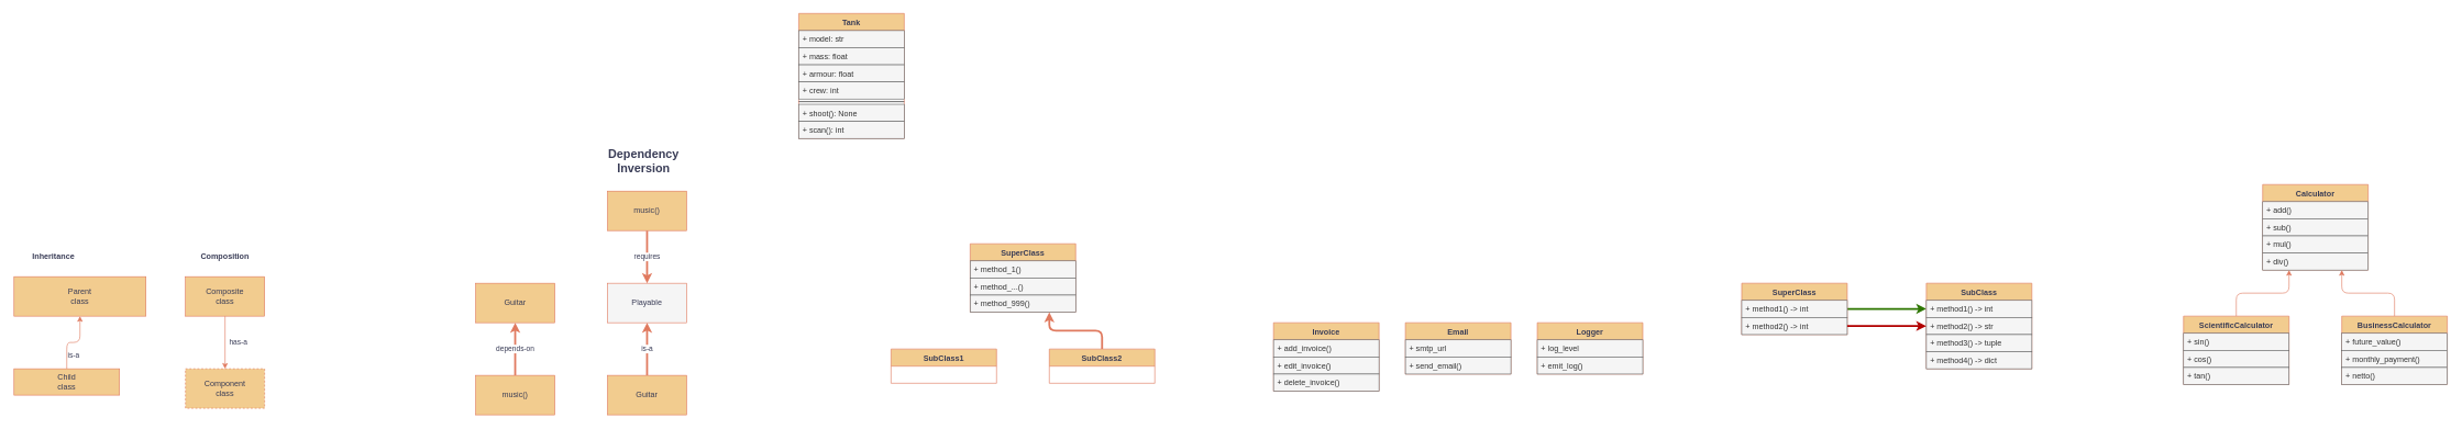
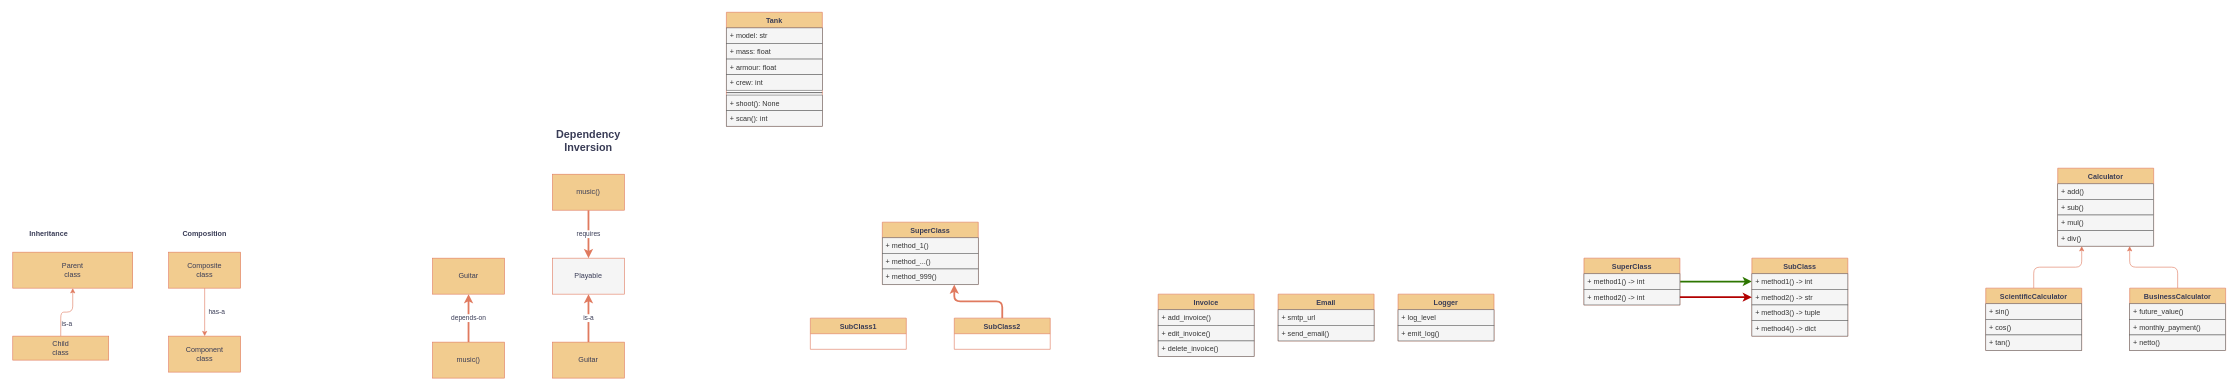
  <mxCell id="0" />
  <mxCell id="1" parent="0" />
  <mxCell id="2" value="has-a" style="edgeStyle=orthogonalEdgeStyle;curved=0;rounded=1;orthogonalLoop=1;jettySize=auto;html=1;strokeColor=#E07A5F;fillColor=#F2CC8F;fontColor=#393C56;labelBackgroundColor=none;" parent="1" source="3" target="4" edge="1"><mxGeometry y="20" relative="1" as="geometry"><mxPoint as="offset" /></mxGeometry></mxCell>
  <mxCell id="3" value="Composite&lt;br&gt;class" style="rounded=0;whiteSpace=wrap;html=1;strokeColor=#E07A5F;fillColor=#F2CC8F;fontColor=#393C56;" parent="1" vertex="1"><mxGeometry x="280" y="420" width="120" height="60" as="geometry" /></mxCell>
- <mxCell id="4" value="Component&lt;br&gt;class" style="rounded=0;whiteSpace=wrap;html=1;strokeColor=#E07A5F;fillColor=#F2CC8F;fontColor=#393C56;dashed=1;" parent="1" vertex="1"><mxGeometry x="280" y="560" width="120" height="60" as="geometry" /></mxCell>
+ <mxCell id="4" value="Component&lt;br&gt;class" style="rounded=0;whiteSpace=wrap;html=1;strokeColor=#E07A5F;fillColor=#F2CC8F;fontColor=#393C56;" parent="1" vertex="1"><mxGeometry x="280" y="560" width="120" height="60" as="geometry" /></mxCell>
  <mxCell id="5" value="is-a" style="edgeStyle=orthogonalEdgeStyle;curved=0;rounded=1;orthogonalLoop=1;jettySize=auto;html=1;strokeColor=#E07A5F;fillColor=#F2CC8F;fontColor=#393C56;labelBackgroundColor=none;startArrow=classic;startFill=1;endArrow=none;endFill=0;" parent="1" source="6" target="7" edge="1"><mxGeometry y="20" relative="1" as="geometry"><mxPoint as="offset" /></mxGeometry></mxCell>
  <mxCell id="6" value="Parent&lt;br&gt;class" style="rounded=0;whiteSpace=wrap;html=1;strokeColor=#E07A5F;fillColor=#F2CC8F;fontColor=#393C56;" parent="1" vertex="1"><mxGeometry x="20" y="420" width="200" height="60" as="geometry" /></mxCell>
  <mxCell id="7" value="Child&lt;br&gt;class" style="rounded=0;whiteSpace=wrap;html=1;strokeColor=#E07A5F;fillColor=#F2CC8F;fontColor=#393C56;" parent="1" vertex="1"><mxGeometry x="20" y="560" width="160" height="40" as="geometry" /></mxCell>
  <mxCell id="8" value="Inheritance" style="text;html=1;strokeColor=none;fillColor=none;align=center;verticalAlign=middle;whiteSpace=wrap;rounded=0;fontColor=#393C56;fontStyle=1" parent="1" vertex="1"><mxGeometry x="35" y="380" width="90" height="20" as="geometry" /></mxCell>
  <mxCell id="9" value="Composition" style="text;html=1;strokeColor=none;fillColor=none;align=center;verticalAlign=middle;whiteSpace=wrap;rounded=0;fontColor=#393C56;fontStyle=1" parent="1" vertex="1"><mxGeometry x="295" y="380" width="90" height="20" as="geometry" /></mxCell>
  <mxCell id="10" value="Invoice" style="swimlane;fontStyle=1;align=center;verticalAlign=top;childLayout=stackLayout;horizontal=1;startSize=26;horizontalStack=0;resizeParent=1;resizeParentMax=0;resizeLast=0;collapsible=1;marginBottom=0;rounded=0;sketch=0;strokeColor=#E07A5F;fillColor=#F2CC8F;fontColor=#393C56;" parent="1" vertex="1"><mxGeometry x="1930" y="490" width="160" height="104" as="geometry" /></mxCell>
  <mxCell id="11" value="+ add_invoice()" style="text;strokeColor=#666666;fillColor=#f5f5f5;align=left;verticalAlign=top;spacingLeft=4;spacingRight=4;overflow=hidden;rotatable=0;points=[[0,0.5],[1,0.5]];portConstraint=eastwest;fontColor=#333333;" parent="10" vertex="1"><mxGeometry y="26" width="160" height="26" as="geometry" /></mxCell>
  <mxCell id="12" value="+ edit_invoice()" style="text;strokeColor=#666666;fillColor=#f5f5f5;align=left;verticalAlign=top;spacingLeft=4;spacingRight=4;overflow=hidden;rotatable=0;points=[[0,0.5],[1,0.5]];portConstraint=eastwest;fontColor=#333333;" parent="10" vertex="1"><mxGeometry y="52" width="160" height="26" as="geometry" /></mxCell>
  <mxCell id="13" value="+ delete_invoice()" style="text;strokeColor=#666666;fillColor=#f5f5f5;align=left;verticalAlign=top;spacingLeft=4;spacingRight=4;overflow=hidden;rotatable=0;points=[[0,0.5],[1,0.5]];portConstraint=eastwest;fontColor=#333333;" parent="10" vertex="1"><mxGeometry y="78" width="160" height="26" as="geometry" /></mxCell>
  <mxCell id="14" value="Logger" style="swimlane;fontStyle=1;align=center;verticalAlign=top;childLayout=stackLayout;horizontal=1;startSize=26;horizontalStack=0;resizeParent=1;resizeParentMax=0;resizeLast=0;collapsible=1;marginBottom=0;rounded=0;sketch=0;strokeColor=#E07A5F;fillColor=#F2CC8F;fontColor=#393C56;" parent="1" vertex="1"><mxGeometry x="2330" y="490" width="160" height="78" as="geometry" /></mxCell>
  <mxCell id="15" value="+ log_level" style="text;strokeColor=#666666;fillColor=#f5f5f5;align=left;verticalAlign=top;spacingLeft=4;spacingRight=4;overflow=hidden;rotatable=0;points=[[0,0.5],[1,0.5]];portConstraint=eastwest;rounded=0;sketch=0;fontColor=#333333;" parent="14" vertex="1"><mxGeometry y="26" width="160" height="26" as="geometry" /></mxCell>
  <mxCell id="16" value="+ emit_log()" style="text;strokeColor=#666666;fillColor=#f5f5f5;align=left;verticalAlign=top;spacingLeft=4;spacingRight=4;overflow=hidden;rotatable=0;points=[[0,0.5],[1,0.5]];portConstraint=eastwest;fontColor=#333333;" parent="14" vertex="1"><mxGeometry y="52" width="160" height="26" as="geometry" /></mxCell>
  <mxCell id="17" value="Email" style="swimlane;fontStyle=1;align=center;verticalAlign=top;childLayout=stackLayout;horizontal=1;startSize=26;horizontalStack=0;resizeParent=1;resizeParentMax=0;resizeLast=0;collapsible=1;marginBottom=0;rounded=0;sketch=0;strokeColor=#E07A5F;fillColor=#F2CC8F;fontColor=#393C56;" parent="1" vertex="1"><mxGeometry x="2130" y="490" width="160" height="78" as="geometry" /></mxCell>
  <mxCell id="18" value="+ smtp_url" style="text;strokeColor=#666666;fillColor=#f5f5f5;align=left;verticalAlign=top;spacingLeft=4;spacingRight=4;overflow=hidden;rotatable=0;points=[[0,0.5],[1,0.5]];portConstraint=eastwest;rounded=0;sketch=0;fontColor=#333333;" parent="17" vertex="1"><mxGeometry y="26" width="160" height="26" as="geometry" /></mxCell>
  <mxCell id="19" value="+ send_email()" style="text;strokeColor=#666666;fillColor=#f5f5f5;align=left;verticalAlign=top;spacingLeft=4;spacingRight=4;overflow=hidden;rotatable=0;points=[[0,0.5],[1,0.5]];portConstraint=eastwest;fontColor=#333333;" parent="17" vertex="1"><mxGeometry y="52" width="160" height="26" as="geometry" /></mxCell>
  <mxCell id="20" style="edgeStyle=orthogonalEdgeStyle;curved=0;rounded=1;sketch=0;orthogonalLoop=1;jettySize=auto;html=1;exitX=0.5;exitY=0;exitDx=0;exitDy=0;entryX=0.25;entryY=1;entryDx=0;entryDy=0;strokeColor=#E07A5F;fillColor=#F2CC8F;fontColor=#393C56;" parent="1" source="21" target="25" edge="1"><mxGeometry relative="1" as="geometry" /></mxCell>
  <mxCell id="21" value="ScientificCalculator" style="swimlane;fontStyle=1;align=center;verticalAlign=top;childLayout=stackLayout;horizontal=1;startSize=26;horizontalStack=0;resizeParent=1;resizeParentMax=0;resizeLast=0;collapsible=1;marginBottom=0;rounded=0;sketch=0;strokeColor=#E07A5F;fillColor=#F2CC8F;fontColor=#393C56;" parent="1" vertex="1"><mxGeometry x="3310" y="480" width="160" height="104" as="geometry" /></mxCell>
  <mxCell id="22" value="+ sin()" style="text;strokeColor=#666666;fillColor=#f5f5f5;align=left;verticalAlign=top;spacingLeft=4;spacingRight=4;overflow=hidden;rotatable=0;points=[[0,0.5],[1,0.5]];portConstraint=eastwest;fontColor=#333333;" parent="21" vertex="1"><mxGeometry y="26" width="160" height="26" as="geometry" /></mxCell>
  <mxCell id="23" value="+ cos()" style="text;strokeColor=#666666;fillColor=#f5f5f5;align=left;verticalAlign=top;spacingLeft=4;spacingRight=4;overflow=hidden;rotatable=0;points=[[0,0.5],[1,0.5]];portConstraint=eastwest;fontColor=#333333;" parent="21" vertex="1"><mxGeometry y="52" width="160" height="26" as="geometry" /></mxCell>
  <mxCell id="24" value="+ tan()" style="text;strokeColor=#666666;fillColor=#f5f5f5;align=left;verticalAlign=top;spacingLeft=4;spacingRight=4;overflow=hidden;rotatable=0;points=[[0,0.5],[1,0.5]];portConstraint=eastwest;fontColor=#333333;" parent="21" vertex="1"><mxGeometry y="78" width="160" height="26" as="geometry" /></mxCell>
  <mxCell id="25" value="Calculator" style="swimlane;fontStyle=1;align=center;verticalAlign=top;childLayout=stackLayout;horizontal=1;startSize=26;horizontalStack=0;resizeParent=1;resizeParentMax=0;resizeLast=0;collapsible=1;marginBottom=0;rounded=0;sketch=0;strokeColor=#E07A5F;fillColor=#F2CC8F;fontColor=#393C56;" parent="1" vertex="1"><mxGeometry x="3430" y="280" width="160" height="130" as="geometry" /></mxCell>
  <mxCell id="26" value="+ add()" style="text;strokeColor=#666666;fillColor=#f5f5f5;align=left;verticalAlign=top;spacingLeft=4;spacingRight=4;overflow=hidden;rotatable=0;points=[[0,0.5],[1,0.5]];portConstraint=eastwest;fontColor=#333333;" parent="25" vertex="1"><mxGeometry y="26" width="160" height="26" as="geometry" /></mxCell>
  <mxCell id="27" value="+ sub()" style="text;strokeColor=#666666;fillColor=#f5f5f5;align=left;verticalAlign=top;spacingLeft=4;spacingRight=4;overflow=hidden;rotatable=0;points=[[0,0.5],[1,0.5]];portConstraint=eastwest;fontColor=#333333;" parent="25" vertex="1"><mxGeometry y="52" width="160" height="26" as="geometry" /></mxCell>
  <mxCell id="28" value="+ mul()" style="text;strokeColor=#666666;fillColor=#f5f5f5;align=left;verticalAlign=top;spacingLeft=4;spacingRight=4;overflow=hidden;rotatable=0;points=[[0,0.5],[1,0.5]];portConstraint=eastwest;fontColor=#333333;" parent="25" vertex="1"><mxGeometry y="78" width="160" height="26" as="geometry" /></mxCell>
  <mxCell id="29" value="+ div()" style="text;strokeColor=#666666;fillColor=#f5f5f5;align=left;verticalAlign=top;spacingLeft=4;spacingRight=4;overflow=hidden;rotatable=0;points=[[0,0.5],[1,0.5]];portConstraint=eastwest;fontColor=#333333;" parent="25" vertex="1"><mxGeometry y="104" width="160" height="26" as="geometry" /></mxCell>
  <mxCell id="30" style="edgeStyle=orthogonalEdgeStyle;curved=0;rounded=1;sketch=0;orthogonalLoop=1;jettySize=auto;html=1;entryX=0.75;entryY=1;entryDx=0;entryDy=0;strokeColor=#E07A5F;fillColor=#F2CC8F;fontColor=#393C56;" parent="1" source="31" target="25" edge="1"><mxGeometry relative="1" as="geometry" /></mxCell>
  <mxCell id="31" value="BusinessCalculator" style="swimlane;fontStyle=1;align=center;verticalAlign=top;childLayout=stackLayout;horizontal=1;startSize=26;horizontalStack=0;resizeParent=1;resizeParentMax=0;resizeLast=0;collapsible=1;marginBottom=0;rounded=0;sketch=0;strokeColor=#E07A5F;fillColor=#F2CC8F;fontColor=#393C56;" parent="1" vertex="1"><mxGeometry x="3550" y="480" width="160" height="104" as="geometry" /></mxCell>
  <mxCell id="32" value="+ future_value()" style="text;strokeColor=#666666;fillColor=#f5f5f5;align=left;verticalAlign=top;spacingLeft=4;spacingRight=4;overflow=hidden;rotatable=0;points=[[0,0.5],[1,0.5]];portConstraint=eastwest;fontColor=#333333;" parent="31" vertex="1"><mxGeometry y="26" width="160" height="26" as="geometry" /></mxCell>
  <mxCell id="33" value="+ monthly_payment()" style="text;strokeColor=#666666;fillColor=#f5f5f5;align=left;verticalAlign=top;spacingLeft=4;spacingRight=4;overflow=hidden;rotatable=0;points=[[0,0.5],[1,0.5]];portConstraint=eastwest;fontColor=#333333;" parent="31" vertex="1"><mxGeometry y="52" width="160" height="26" as="geometry" /></mxCell>
  <mxCell id="34" value="+ netto()" style="text;strokeColor=#666666;fillColor=#f5f5f5;align=left;verticalAlign=top;spacingLeft=4;spacingRight=4;overflow=hidden;rotatable=0;points=[[0,0.5],[1,0.5]];portConstraint=eastwest;fontColor=#333333;" parent="31" vertex="1"><mxGeometry y="78" width="160" height="26" as="geometry" /></mxCell>
  <mxCell id="35" style="edgeStyle=orthogonalEdgeStyle;curved=0;rounded=1;sketch=0;orthogonalLoop=1;jettySize=auto;html=1;exitX=1;exitY=0.5;exitDx=0;exitDy=0;entryX=0;entryY=0.5;entryDx=0;entryDy=0;strokeColor=#2D7600;fillColor=#60a917;fontColor=#393C56;strokeWidth=3;" parent="1" source="36" target="40" edge="1"><mxGeometry relative="1" as="geometry" /></mxCell>
  <mxCell id="36" value="SuperClass" style="swimlane;fontStyle=1;align=center;verticalAlign=top;childLayout=stackLayout;horizontal=1;startSize=26;horizontalStack=0;resizeParent=1;resizeParentMax=0;resizeLast=0;collapsible=1;marginBottom=0;rounded=0;sketch=0;strokeColor=#E07A5F;fillColor=#F2CC8F;fontColor=#393C56;" parent="1" vertex="1"><mxGeometry x="2640" y="430" width="160" height="78" as="geometry" /></mxCell>
  <mxCell id="37" value="+ method1() -&gt; int" style="text;strokeColor=#666666;fillColor=#f5f5f5;align=left;verticalAlign=top;spacingLeft=4;spacingRight=4;overflow=hidden;rotatable=0;points=[[0,0.5],[1,0.5]];portConstraint=eastwest;fontColor=#333333;" parent="36" vertex="1"><mxGeometry y="26" width="160" height="26" as="geometry" /></mxCell>
  <mxCell id="38" value="+ method2() -&gt; int" style="text;strokeColor=#666666;fillColor=#f5f5f5;align=left;verticalAlign=top;spacingLeft=4;spacingRight=4;overflow=hidden;rotatable=0;points=[[0,0.5],[1,0.5]];portConstraint=eastwest;fontColor=#333333;" parent="36" vertex="1"><mxGeometry y="52" width="160" height="26" as="geometry" /></mxCell>
  <mxCell id="39" value="SubClass" style="swimlane;fontStyle=1;align=center;verticalAlign=top;childLayout=stackLayout;horizontal=1;startSize=26;horizontalStack=0;resizeParent=1;resizeParentMax=0;resizeLast=0;collapsible=1;marginBottom=0;rounded=0;sketch=0;strokeColor=#E07A5F;fillColor=#F2CC8F;fontColor=#393C56;" parent="1" vertex="1"><mxGeometry x="2920" y="430" width="160" height="130" as="geometry" /></mxCell>
  <mxCell id="40" value="+ method1() -&gt; int" style="text;strokeColor=#666666;fillColor=#f5f5f5;align=left;verticalAlign=top;spacingLeft=4;spacingRight=4;overflow=hidden;rotatable=0;points=[[0,0.5],[1,0.5]];portConstraint=eastwest;fontColor=#333333;" parent="39" vertex="1"><mxGeometry y="26" width="160" height="26" as="geometry" /></mxCell>
  <mxCell id="41" value="+ method2() -&gt; str" style="text;strokeColor=#666666;fillColor=#f5f5f5;align=left;verticalAlign=top;spacingLeft=4;spacingRight=4;overflow=hidden;rotatable=0;points=[[0,0.5],[1,0.5]];portConstraint=eastwest;fontColor=#333333;" parent="39" vertex="1"><mxGeometry y="52" width="160" height="26" as="geometry" /></mxCell>
  <mxCell id="42" value="+ method3() -&gt; tuple" style="text;strokeColor=#666666;fillColor=#f5f5f5;align=left;verticalAlign=top;spacingLeft=4;spacingRight=4;overflow=hidden;rotatable=0;points=[[0,0.5],[1,0.5]];portConstraint=eastwest;fontColor=#333333;" parent="39" vertex="1"><mxGeometry y="78" width="160" height="26" as="geometry" /></mxCell>
  <mxCell id="43" value="+ method4() -&gt; dict" style="text;strokeColor=#666666;fillColor=#f5f5f5;align=left;verticalAlign=top;spacingLeft=4;spacingRight=4;overflow=hidden;rotatable=0;points=[[0,0.5],[1,0.5]];portConstraint=eastwest;fontColor=#333333;" parent="39" vertex="1"><mxGeometry y="104" width="160" height="26" as="geometry" /></mxCell>
  <mxCell id="44" style="edgeStyle=orthogonalEdgeStyle;curved=0;rounded=1;sketch=0;orthogonalLoop=1;jettySize=auto;html=1;entryX=0;entryY=0.5;entryDx=0;entryDy=0;strokeColor=#B20000;fillColor=#e51400;fontColor=#393C56;strokeWidth=3;" parent="1" source="38" target="41" edge="1"><mxGeometry relative="1" as="geometry" /></mxCell>
  <mxCell id="45" value="SuperClass" style="swimlane;fontStyle=1;align=center;verticalAlign=top;childLayout=stackLayout;horizontal=1;startSize=26;horizontalStack=0;resizeParent=1;resizeParentMax=0;resizeLast=0;collapsible=1;marginBottom=0;rounded=0;sketch=0;strokeColor=#E07A5F;fillColor=#F2CC8F;fontColor=#393C56;" parent="1" vertex="1"><mxGeometry x="1470" y="370" width="160" height="104" as="geometry" /></mxCell>
  <mxCell id="46" value="+ method_1()" style="text;strokeColor=#666666;fillColor=#f5f5f5;align=left;verticalAlign=top;spacingLeft=4;spacingRight=4;overflow=hidden;rotatable=0;points=[[0,0.5],[1,0.5]];portConstraint=eastwest;fontColor=#333333;" parent="45" vertex="1"><mxGeometry y="26" width="160" height="26" as="geometry" /></mxCell>
  <mxCell id="47" value="+ method_...()" style="text;strokeColor=#666666;fillColor=#f5f5f5;align=left;verticalAlign=top;spacingLeft=4;spacingRight=4;overflow=hidden;rotatable=0;points=[[0,0.5],[1,0.5]];portConstraint=eastwest;fontColor=#333333;" parent="45" vertex="1"><mxGeometry y="52" width="160" height="26" as="geometry" /></mxCell>
  <mxCell id="48" value="+ method_999()" style="text;strokeColor=#666666;fillColor=#f5f5f5;align=left;verticalAlign=top;spacingLeft=4;spacingRight=4;overflow=hidden;rotatable=0;points=[[0,0.5],[1,0.5]];portConstraint=eastwest;fontColor=#333333;" parent="45" vertex="1"><mxGeometry y="78" width="160" height="26" as="geometry" /></mxCell>
  <mxCell id="49" value="SubClass1" style="swimlane;fontStyle=1;align=center;verticalAlign=top;childLayout=stackLayout;horizontal=1;startSize=26;horizontalStack=0;resizeParent=1;resizeParentMax=0;resizeLast=0;collapsible=1;marginBottom=0;rounded=0;sketch=0;strokeColor=#E07A5F;fillColor=#F2CC8F;fontColor=#393C56;" parent="1" vertex="1"><mxGeometry x="1350" y="530" width="160" height="52" as="geometry" /></mxCell>
  <mxCell id="50" style="edgeStyle=orthogonalEdgeStyle;curved=0;rounded=1;sketch=0;orthogonalLoop=1;jettySize=auto;html=1;strokeColor=#E07A5F;strokeWidth=3;fillColor=#F2CC8F;fontColor=#393C56;" parent="1" source="51" target="45" edge="1"><mxGeometry relative="1" as="geometry"><Array as="points"><mxPoint x="1670" y="502" /><mxPoint x="1590" y="502" /></Array></mxGeometry></mxCell>
  <mxCell id="51" value="SubClass2" style="swimlane;fontStyle=1;align=center;verticalAlign=top;childLayout=stackLayout;horizontal=1;startSize=26;horizontalStack=0;resizeParent=1;resizeParentMax=0;resizeLast=0;collapsible=1;marginBottom=0;rounded=0;sketch=0;strokeColor=#E07A5F;fillColor=#F2CC8F;fontColor=#393C56;" parent="1" vertex="1"><mxGeometry x="1590" y="530" width="160" height="52" as="geometry" /></mxCell>
  <mxCell id="52" value="depends-on" style="edgeStyle=orthogonalEdgeStyle;curved=0;rounded=1;sketch=0;orthogonalLoop=1;jettySize=auto;html=1;entryX=0.5;entryY=1;entryDx=0;entryDy=0;strokeColor=#E07A5F;strokeWidth=3;fillColor=#F2CC8F;fontColor=#393C56;" parent="1" source="53" target="54" edge="1"><mxGeometry relative="1" as="geometry" /></mxCell>
  <mxCell id="53" value="music()" style="rounded=0;whiteSpace=wrap;html=1;sketch=0;strokeColor=#E07A5F;fillColor=#F2CC8F;fontColor=#393C56;" parent="1" vertex="1"><mxGeometry x="720" y="570" width="120" height="60" as="geometry" /></mxCell>
  <mxCell id="54" value="Guitar" style="rounded=0;whiteSpace=wrap;html=1;sketch=0;strokeColor=#E07A5F;fillColor=#F2CC8F;fontColor=#393C56;" parent="1" vertex="1"><mxGeometry x="720" y="430" width="120" height="60" as="geometry" /></mxCell>
  <mxCell id="55" value="requires" style="edgeStyle=orthogonalEdgeStyle;curved=0;rounded=1;sketch=0;orthogonalLoop=1;jettySize=auto;html=1;entryX=0.5;entryY=0;entryDx=0;entryDy=0;strokeColor=#E07A5F;strokeWidth=3;fillColor=#F2CC8F;fontColor=#393C56;" parent="1" source="56" target="57" edge="1"><mxGeometry relative="1" as="geometry" /></mxCell>
  <mxCell id="56" value="music()" style="rounded=0;whiteSpace=wrap;html=1;sketch=0;strokeColor=#E07A5F;fillColor=#F2CC8F;fontColor=#393C56;" parent="1" vertex="1"><mxGeometry x="920" y="290" width="120" height="60" as="geometry" /></mxCell>
  <mxCell id="57" value="Playable" style="rounded=0;whiteSpace=wrap;html=1;sketch=0;strokeColor=#E07A5F;fillColor=#f5f5f5;fontColor=#393C56;" parent="1" vertex="1"><mxGeometry x="920" y="430" width="120" height="60" as="geometry" /></mxCell>
  <mxCell id="58" value="is-a" style="edgeStyle=orthogonalEdgeStyle;curved=0;rounded=1;sketch=0;orthogonalLoop=1;jettySize=auto;html=1;entryX=0.5;entryY=1;entryDx=0;entryDy=0;strokeColor=#E07A5F;strokeWidth=3;fillColor=#F2CC8F;fontColor=#393C56;" parent="1" source="59" target="57" edge="1"><mxGeometry relative="1" as="geometry" /></mxCell>
  <mxCell id="59" value="Guitar" style="rounded=0;whiteSpace=wrap;html=1;sketch=0;strokeColor=#E07A5F;fillColor=#F2CC8F;fontColor=#393C56;" parent="1" vertex="1"><mxGeometry x="920" y="570" width="120" height="60" as="geometry" /></mxCell>
- <mxCell id="60" value="Dependency&lt;br&gt;Inversion" style="text;html=1;strokeColor=none;fillColor=none;align=center;verticalAlign=middle;whiteSpace=wrap;rounded=0;sketch=0;fontColor=#393C56;fontStyle=1;fontSize=18;" parent="1" vertex="1"><mxGeometry x="892" y="220" width="166" height="50" as="geometry" /></mxCell>
+ <mxCell id="60" value="Dependency&lt;br&gt;Inversion" style="text;html=1;strokeColor=none;fillColor=none;align=center;verticalAlign=middle;whiteSpace=wrap;rounded=0;sketch=0;fontColor=#393C56;fontStyle=1;fontSize=18;" parent="1" vertex="1"><mxGeometry x="897" y="210" width="166" height="50" as="geometry" /></mxCell>
  <mxCell id="61" value="Tank" style="swimlane;fontStyle=1;align=center;verticalAlign=top;childLayout=stackLayout;horizontal=1;startSize=26;horizontalStack=0;resizeParent=1;resizeParentMax=0;resizeLast=0;collapsible=1;marginBottom=0;rounded=0;sketch=0;strokeColor=#E07A5F;fillColor=#F2CC8F;fontColor=#393C56;" vertex="1" parent="1"><mxGeometry x="1210" y="20" width="160" height="190" as="geometry" /></mxCell>
  <mxCell id="62" value="+ model: str" style="text;strokeColor=#666666;fillColor=#f5f5f5;align=left;verticalAlign=top;spacingLeft=4;spacingRight=4;overflow=hidden;rotatable=0;points=[[0,0.5],[1,0.5]];portConstraint=eastwest;fontColor=#333333;" vertex="1" parent="61"><mxGeometry y="26" width="160" height="26" as="geometry" /></mxCell>
  <mxCell id="63" value="+ mass: float" style="text;strokeColor=#666666;fillColor=#f5f5f5;align=left;verticalAlign=top;spacingLeft=4;spacingRight=4;overflow=hidden;rotatable=0;points=[[0,0.5],[1,0.5]];portConstraint=eastwest;fontColor=#333333;" vertex="1" parent="61"><mxGeometry y="52" width="160" height="26" as="geometry" /></mxCell>
  <mxCell id="64" value="+ armour: float" style="text;strokeColor=#666666;fillColor=#f5f5f5;align=left;verticalAlign=top;spacingLeft=4;spacingRight=4;overflow=hidden;rotatable=0;points=[[0,0.5],[1,0.5]];portConstraint=eastwest;fontColor=#333333;" vertex="1" parent="61"><mxGeometry y="78" width="160" height="26" as="geometry" /></mxCell>
  <mxCell id="65" value="+ crew: int" style="text;strokeColor=#666666;fillColor=#f5f5f5;align=left;verticalAlign=top;spacingLeft=4;spacingRight=4;overflow=hidden;rotatable=0;points=[[0,0.5],[1,0.5]];portConstraint=eastwest;fontColor=#333333;" vertex="1" parent="61"><mxGeometry y="104" width="160" height="26" as="geometry" /></mxCell>
  <mxCell id="66" value="" style="line;strokeWidth=1;fillColor=none;align=left;verticalAlign=middle;spacingTop=-1;spacingLeft=3;spacingRight=3;rotatable=0;labelPosition=right;points=[];portConstraint=eastwest;" vertex="1" parent="61"><mxGeometry y="130" width="160" height="8" as="geometry" /></mxCell>
  <mxCell id="67" value="+ shoot(): None" style="text;strokeColor=#666666;fillColor=#f5f5f5;align=left;verticalAlign=top;spacingLeft=4;spacingRight=4;overflow=hidden;rotatable=0;points=[[0,0.5],[1,0.5]];portConstraint=eastwest;fontColor=#333333;" vertex="1" parent="61"><mxGeometry y="138" width="160" height="26" as="geometry" /></mxCell>
  <mxCell id="68" value="+ scan(): int" style="text;strokeColor=#666666;fillColor=#f5f5f5;align=left;verticalAlign=top;spacingLeft=4;spacingRight=4;overflow=hidden;rotatable=0;points=[[0,0.5],[1,0.5]];portConstraint=eastwest;fontColor=#333333;" vertex="1" parent="61"><mxGeometry y="164" width="160" height="26" as="geometry" /></mxCell>
